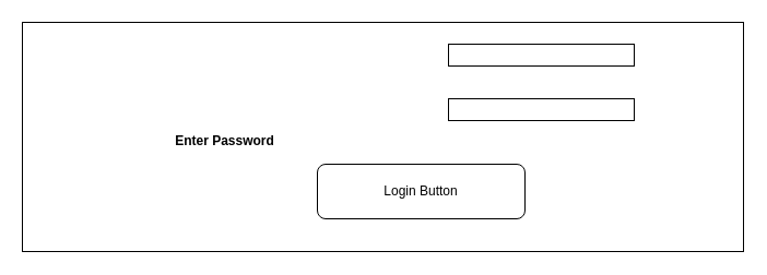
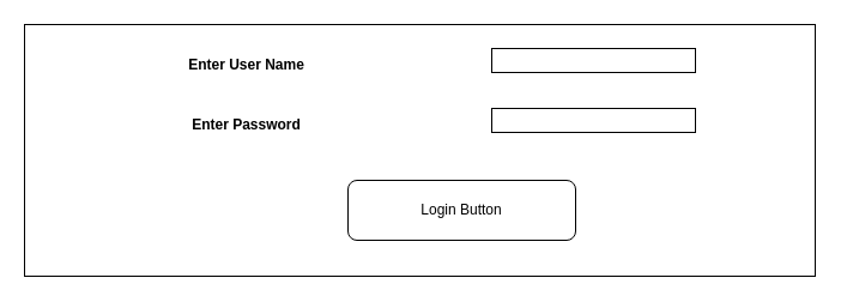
  <mxCell id="0" />
  <mxCell id="1" parent="0" />
  <mxCell id="2" value="" style="rounded=0;whiteSpace=wrap;html=1;" vertex="1" parent="1"><mxGeometry x="20" y="20" width="660" height="210" as="geometry" /></mxCell>
+ <mxCell id="3" value="&lt;font style=&quot;font-size: 12px;&quot;&gt;Enter User Name&lt;/font&gt;" style="text;strokeColor=none;fillColor=none;html=1;fontSize=24;fontStyle=1;verticalAlign=middle;align=center;" vertex="1" parent="1"><mxGeometry x="150" y="30" width="110" height="40" as="geometry" /></mxCell>
  <mxCell id="4" value="" style="rounded=0;whiteSpace=wrap;html=1;" vertex="1" parent="1"><mxGeometry x="410" y="40" width="170" height="20" as="geometry" /></mxCell>
  <mxCell id="5" value="" style="rounded=0;whiteSpace=wrap;html=1;" vertex="1" parent="1"><mxGeometry x="410" y="90" width="170" height="20" as="geometry" /></mxCell>
- <mxCell id="6" value="&lt;font style=&quot;font-size: 12px;&quot;&gt;Enter Password&lt;/font&gt;" style="text;strokeColor=none;fillColor=none;html=1;fontSize=24;fontStyle=1;verticalAlign=middle;align=center;" vertex="1" parent="1"><mxGeometry x="150" y="105" width="110" height="40" as="geometry" /></mxCell>
+ <mxCell id="6" value="&lt;font style=&quot;font-size: 12px;&quot;&gt;Enter Password&lt;/font&gt;" style="text;strokeColor=none;fillColor=none;html=1;fontSize=24;fontStyle=1;verticalAlign=middle;align=center;" vertex="1" parent="1"><mxGeometry x="150" y="80" width="110" height="40" as="geometry" /></mxCell>
  <mxCell id="7" value="Login Button" style="rounded=1;whiteSpace=wrap;html=1;fontSize=12;" vertex="1" parent="1"><mxGeometry x="290" y="150" width="190" height="50" as="geometry" /></mxCell>
